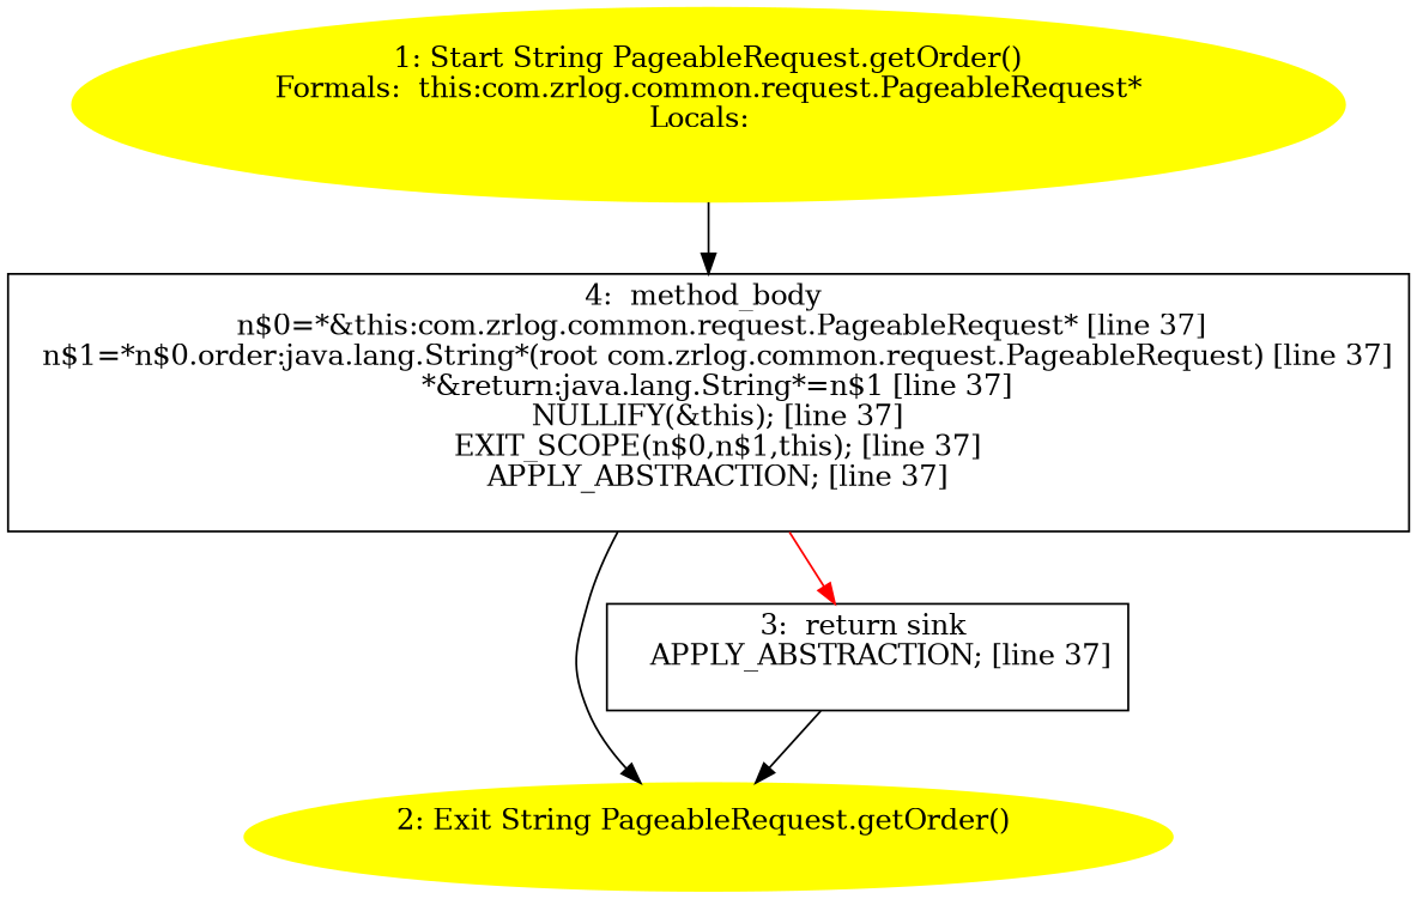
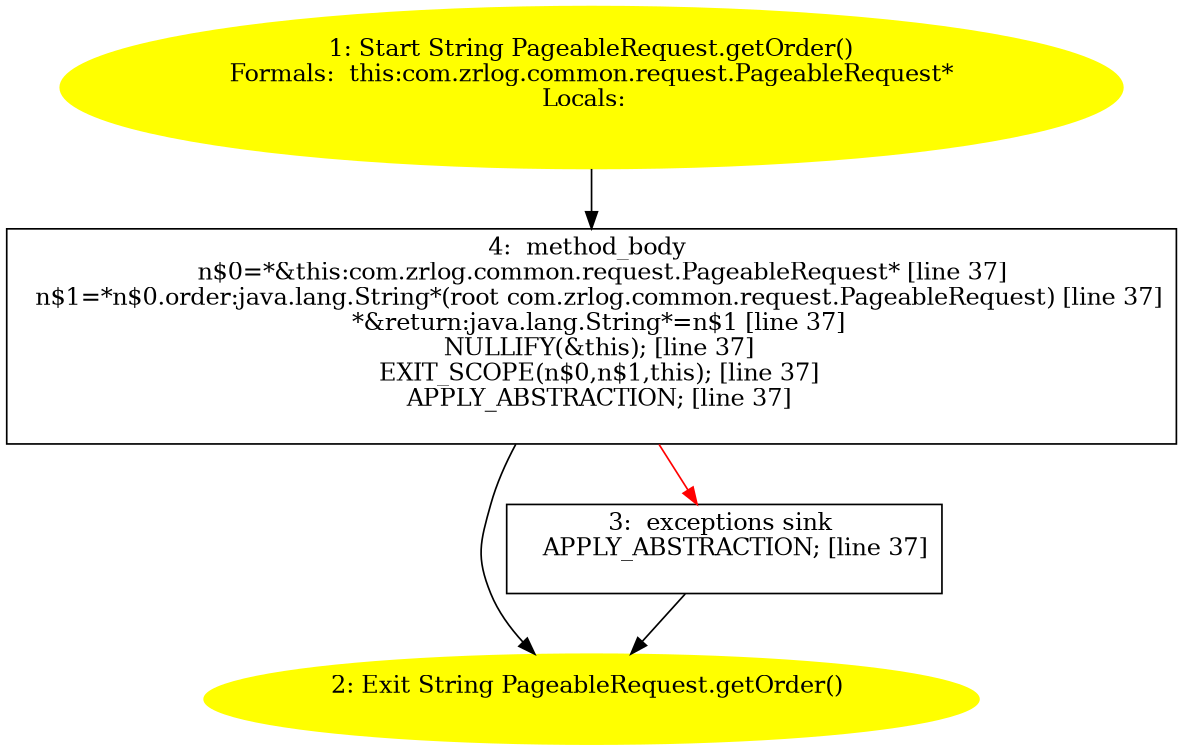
  digraph {
    n1 [color=yellow label="1: Start String PageableRequest.getOrder()\nFormals:  this:com.zrlog.common.request.PageableRequest*\nLocals:  \n  " style=filled]
    n2 [label="4:  method_body \n   n$0=*&this:com.zrlog.common.request.PageableRequest* [line 37]\n  n$1=*n$0.order:java.lang.String*(root com.zrlog.common.request.PageableRequest) [line 37]\n  *&return:java.lang.String*=n$1 [line 37]\n  NULLIFY(&this); [line 37]\n  EXIT_SCOPE(n$0,n$1,this); [line 37]\n  APPLY_ABSTRACTION; [line 37]\n " shape=box]
    n3 [color=yellow label="2: Exit String PageableRequest.getOrder() \n  " style=filled]
-   n4 [label="3:  return sink \n   APPLY_ABSTRACTION; [line 37]\n " shape=box]
+   n4 [label="3:  exceptions sink \n   APPLY_ABSTRACTION; [line 37]\n " shape=box]
    n1 -> n2
    n2 -> n3
    n2 -> n4 [color=red]
    n4 -> n3
  }
